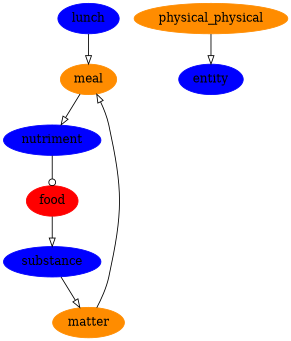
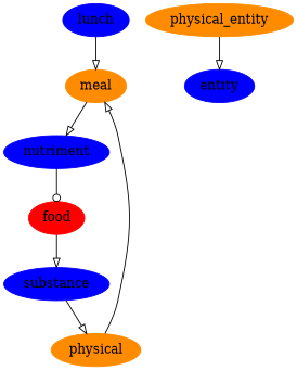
  digraph {
    node [color=blue style=filled]
    edge [arrowhead=onormal]
    meal [color=darkorange]
    lunch
    nutriment
    food [color=red]
    substance
-   matter [color=darkorange]
-   physical_entity [color=darkorange label=physical_physical]
+   matter [color=darkorange label=physical]
+   physical_entity [color=darkorange]
    entity
    meal -> nutriment
    lunch -> meal
    nutriment -> food [arrowhead=odot]
    food -> substance
    substance -> matter
    matter -> meal
    physical_entity -> entity
  }
